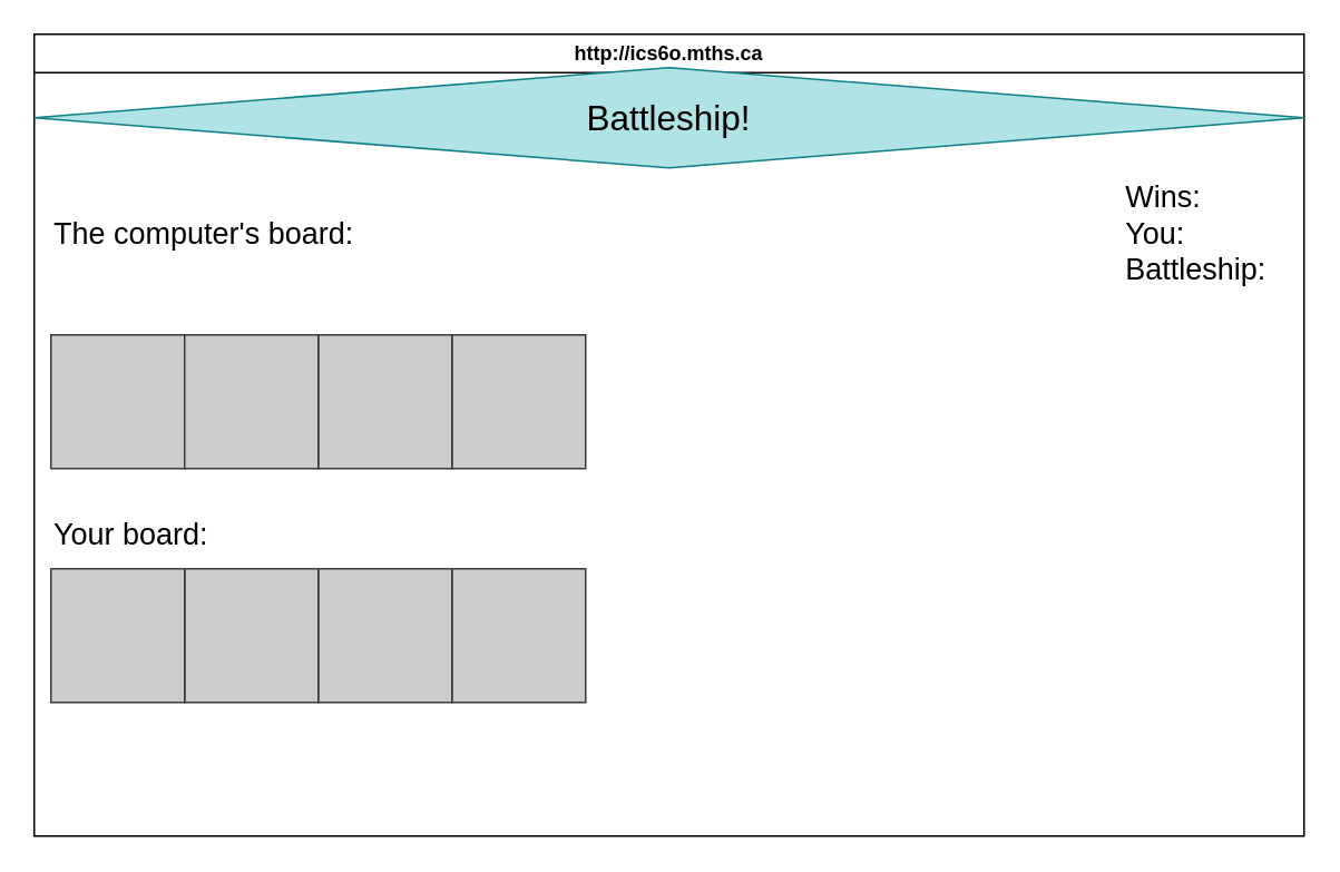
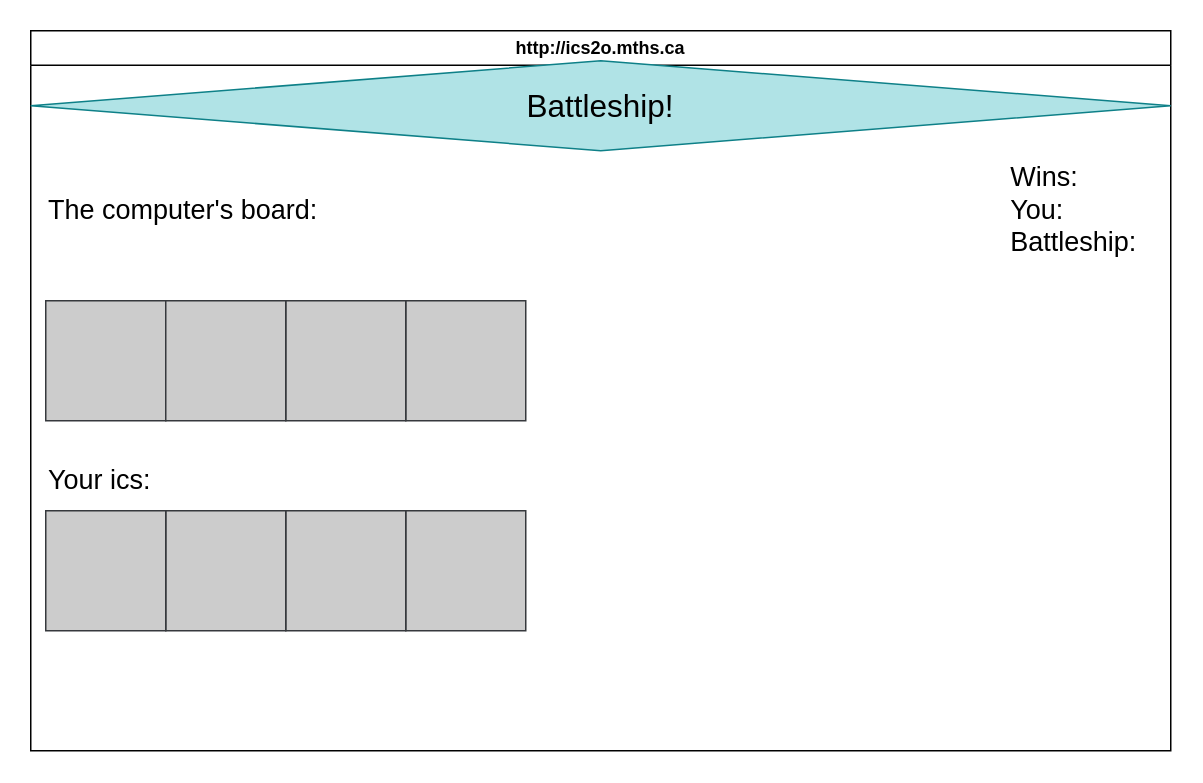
  <mxCell id="0" />
  <mxCell id="1" parent="0" />
- <mxCell id="2" value="http://ics6o.mths.ca" style="swimlane;whiteSpace=wrap;html=1;" vertex="1" parent="1"><mxGeometry x="20" y="20" width="760" height="480" as="geometry" /></mxCell>
+ <mxCell id="2" value="http://ics2o.mths.ca" style="swimlane;whiteSpace=wrap;html=1;" vertex="1" parent="1"><mxGeometry x="20" y="20" width="760" height="480" as="geometry" /></mxCell>
  <mxCell id="3" value="Battleship!" style="rhombus;whiteSpace=wrap;html=1;fontSize=21;fillColor=#b0e3e6;strokeColor=#0e8088;fontColor=#000000;" vertex="1" parent="2"><mxGeometry y="20" width="760" height="60" as="geometry" /></mxCell>
  <mxCell id="4" value="" style="whiteSpace=wrap;html=1;aspect=fixed;fillColor=#CCCCCC;strokeColor=#36393d;" vertex="1" parent="2"><mxGeometry x="10" y="180" width="80" height="80" as="geometry" /></mxCell>
  <mxCell id="5" value="" style="whiteSpace=wrap;html=1;aspect=fixed;fillColor=#CCCCCC;strokeColor=#36393d;" vertex="1" parent="2"><mxGeometry x="250" y="180" width="80" height="80" as="geometry" /></mxCell>
  <mxCell id="6" value="" style="whiteSpace=wrap;html=1;aspect=fixed;fillColor=#CCCCCC;strokeColor=#36393d;" vertex="1" parent="2"><mxGeometry x="170" y="180" width="80" height="80" as="geometry" /></mxCell>
  <mxCell id="7" value="" style="whiteSpace=wrap;html=1;aspect=fixed;fillColor=#CCCCCC;strokeColor=#36393d;direction=south;" vertex="1" parent="2"><mxGeometry x="90" y="180" width="80" height="80" as="geometry" /></mxCell>
  <mxCell id="8" value="&lt;div style=&quot;text-align: left;&quot;&gt;&lt;span style=&quot;background-color: initial;&quot;&gt;Wins:&lt;/span&gt;&lt;/div&gt;&lt;div style=&quot;text-align: left;&quot;&gt;You:&lt;/div&gt;&lt;div style=&quot;text-align: left;&quot;&gt;&lt;span style=&quot;background-color: initial;&quot;&gt;Battleship:&lt;/span&gt;&lt;/div&gt;" style="text;html=1;align=center;verticalAlign=middle;resizable=0;points=[];autosize=1;strokeColor=none;fillColor=none;fontColor=#000000;fontSize=18;" vertex="1" parent="2"><mxGeometry x="640" y="80" width="110" height="80" as="geometry" /></mxCell>
  <mxCell id="9" value="" style="whiteSpace=wrap;html=1;aspect=fixed;fillColor=#CCCCCC;strokeColor=#36393d;" vertex="1" parent="2"><mxGeometry x="250" y="320" width="80" height="80" as="geometry" /></mxCell>
  <mxCell id="10" value="" style="whiteSpace=wrap;html=1;aspect=fixed;fillColor=#CCCCCC;strokeColor=#36393d;" vertex="1" parent="2"><mxGeometry x="170" y="320" width="80" height="80" as="geometry" /></mxCell>
  <mxCell id="11" value="" style="whiteSpace=wrap;html=1;aspect=fixed;fillColor=#CCCCCC;strokeColor=#36393d;" vertex="1" parent="2"><mxGeometry x="90" y="320" width="80" height="80" as="geometry" /></mxCell>
  <mxCell id="12" value="" style="whiteSpace=wrap;html=1;aspect=fixed;fillColor=#CCCCCC;strokeColor=#36393d;" vertex="1" parent="2"><mxGeometry x="10" y="320" width="80" height="80" as="geometry" /></mxCell>
  <mxCell id="13" value="The computer's board:" style="text;html=1;align=left;verticalAlign=middle;resizable=0;points=[];autosize=1;strokeColor=none;fillColor=none;fontSize=18;fontColor=#000000;" vertex="1" parent="2"><mxGeometry x="10" y="100" width="200" height="40" as="geometry" /></mxCell>
- <mxCell id="14" value="Your board:" style="text;html=1;align=left;verticalAlign=middle;resizable=0;points=[];autosize=1;strokeColor=none;fillColor=none;fontSize=18;fontColor=#000000;" vertex="1" parent="2"><mxGeometry x="10" y="280" width="120" height="40" as="geometry" /></mxCell>
+ <mxCell id="14" value="Your ics:" style="text;html=1;align=left;verticalAlign=middle;resizable=0;points=[];autosize=1;strokeColor=none;fillColor=none;fontSize=18;fontColor=#000000;" vertex="1" parent="2"><mxGeometry x="10" y="280" width="120" height="40" as="geometry" /></mxCell>
